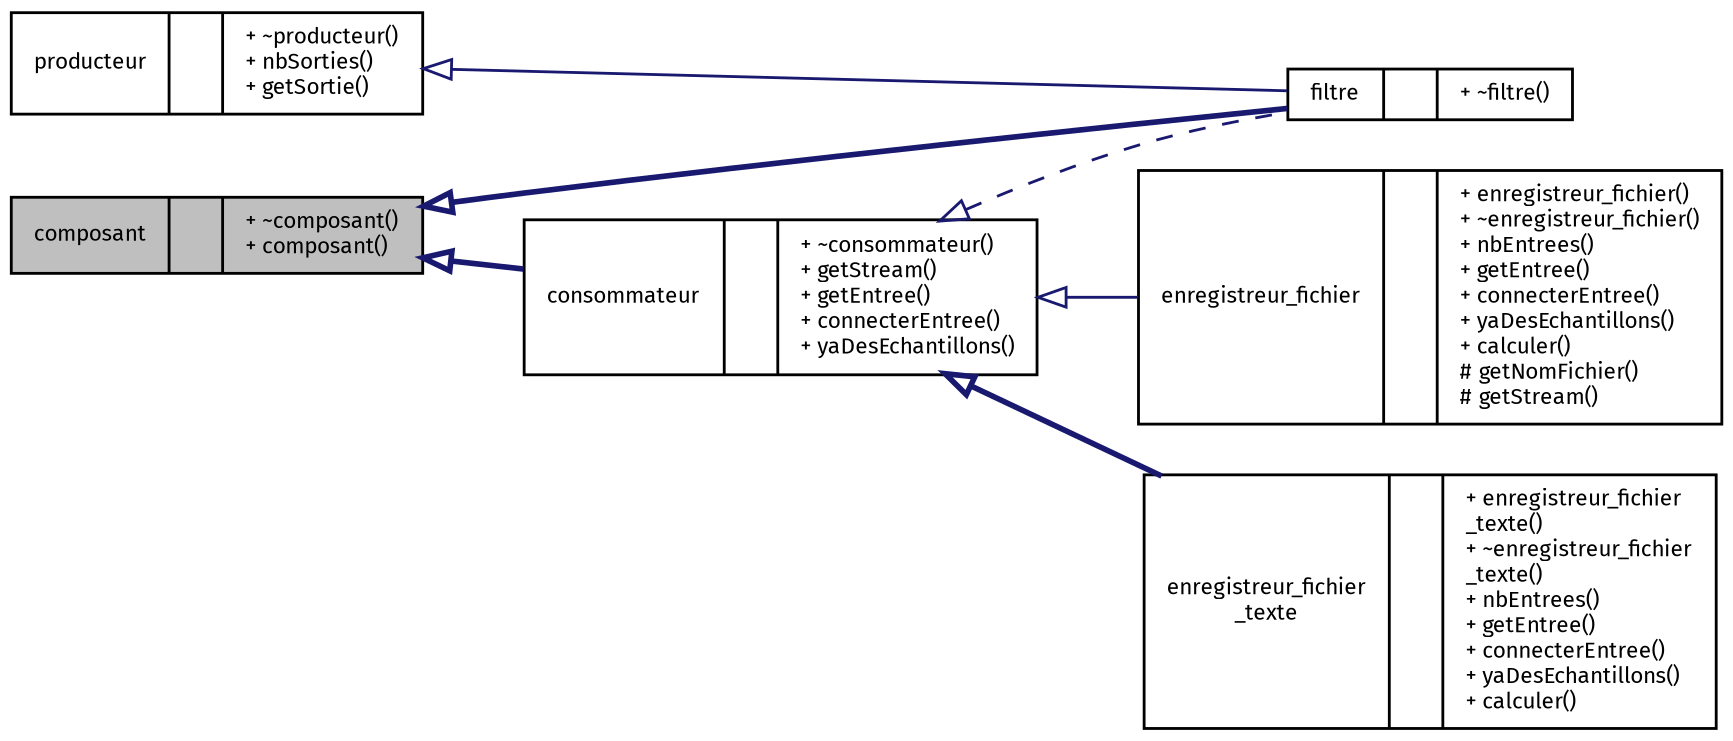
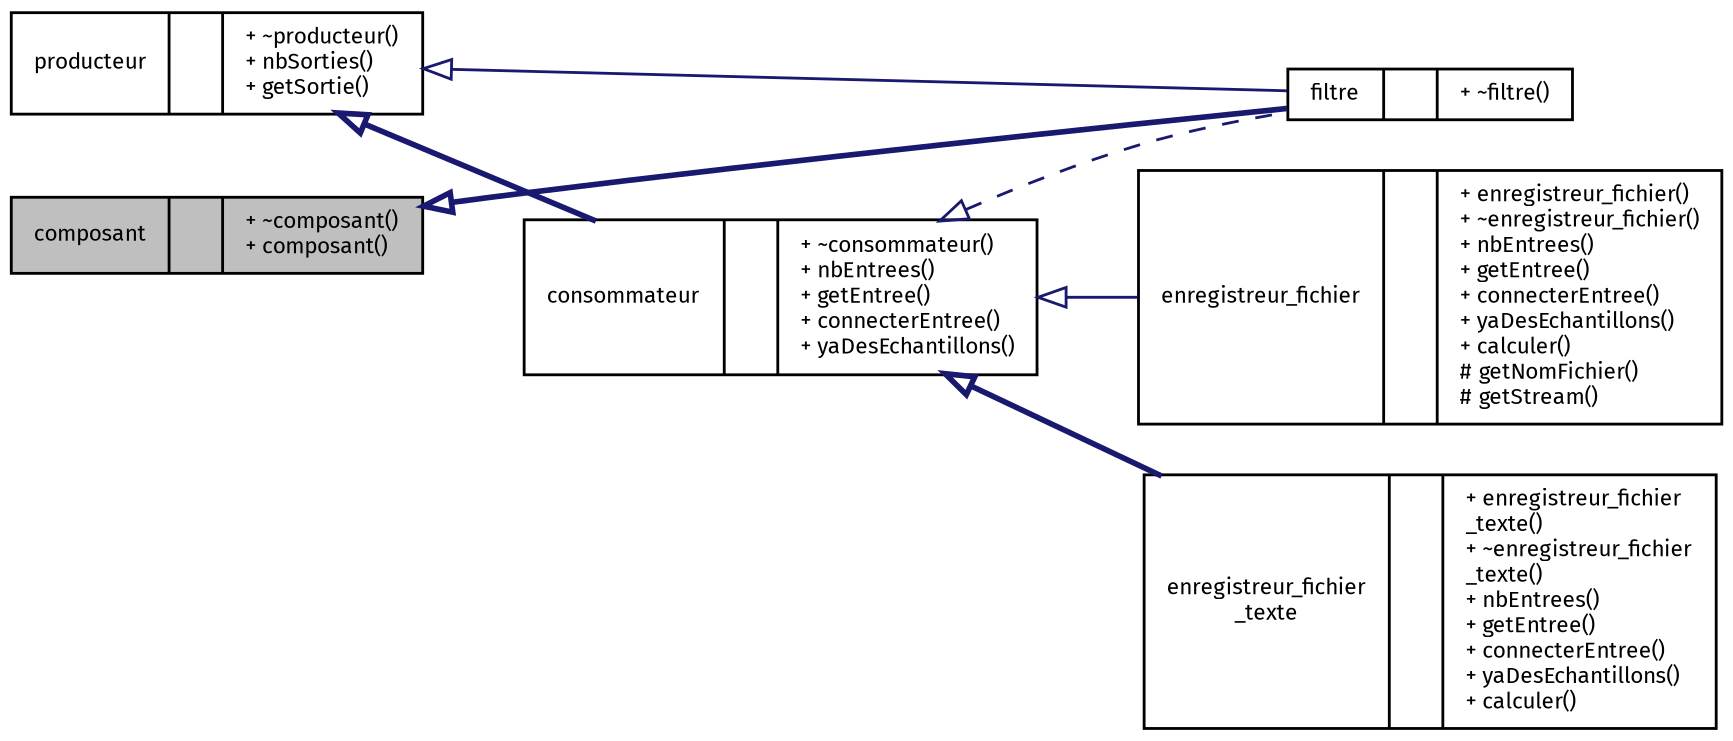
  digraph {
    fontname="Fira Sans"
    rankdir=LR
    node [color=black fillcolor=white fontname="Fira Sans" fontsize=8 shape=record style=filled]
    edge [arrowtail=onormal color=midnightblue dir=back fontname="Fira Sans" fontsize=8 labelfontname=Helvetica labelfontsize=8 style=bold]
    n1 [fillcolor=grey75 fontcolor=black height=0.2 label="{composant\n||+ ~composant()\l+ composant()\l}" width=0.4]
-   n2 [height=0.2 label="{consommateur\n||+ ~consommateur()\l+ getStream()\l+ getEntree()\l+ connecterEntree()\l+ yaDesEchantillons()\l}" width=0.4]
+   n2 [height=0.2 label="{consommateur\n||+ ~consommateur()\l+ nbEntrees()\l+ getEntree()\l+ connecterEntree()\l+ yaDesEchantillons()\l}" width=0.4]
    n3 [height=0.2 label="{filtre\n||+ ~filtre()\l}" width=0.4]
    n4 [height=0.2 label="{enregistreur_fichier\n||+ enregistreur_fichier()\l+ ~enregistreur_fichier()\l+ nbEntrees()\l+ getEntree()\l+ connecterEntree()\l+ yaDesEchantillons()\l+ calculer()\l# getNomFichier()\l# getStream()\l}" width=0.4]
    n5 [height=0.2 label="{enregistreur_fichier\l_texte\n||+ enregistreur_fichier\l_texte()\l+ ~enregistreur_fichier\l_texte()\l+ nbEntrees()\l+ getEntree()\l+ connecterEntree()\l+ yaDesEchantillons()\l+ calculer()\l}" width=0.4]
    n6 [height=0.2 label="{producteur\n||+ ~producteur()\l+ nbSorties()\l+ getSortie()\l}" width=0.4]
-   n1 -> n2
+   n6 -> n2
    n1 -> n3
    n2 -> n3 [style=dashed]
    n2 -> n4 [style=solid]
    n2 -> n5
    n6 -> n3 [style=solid]
  }
